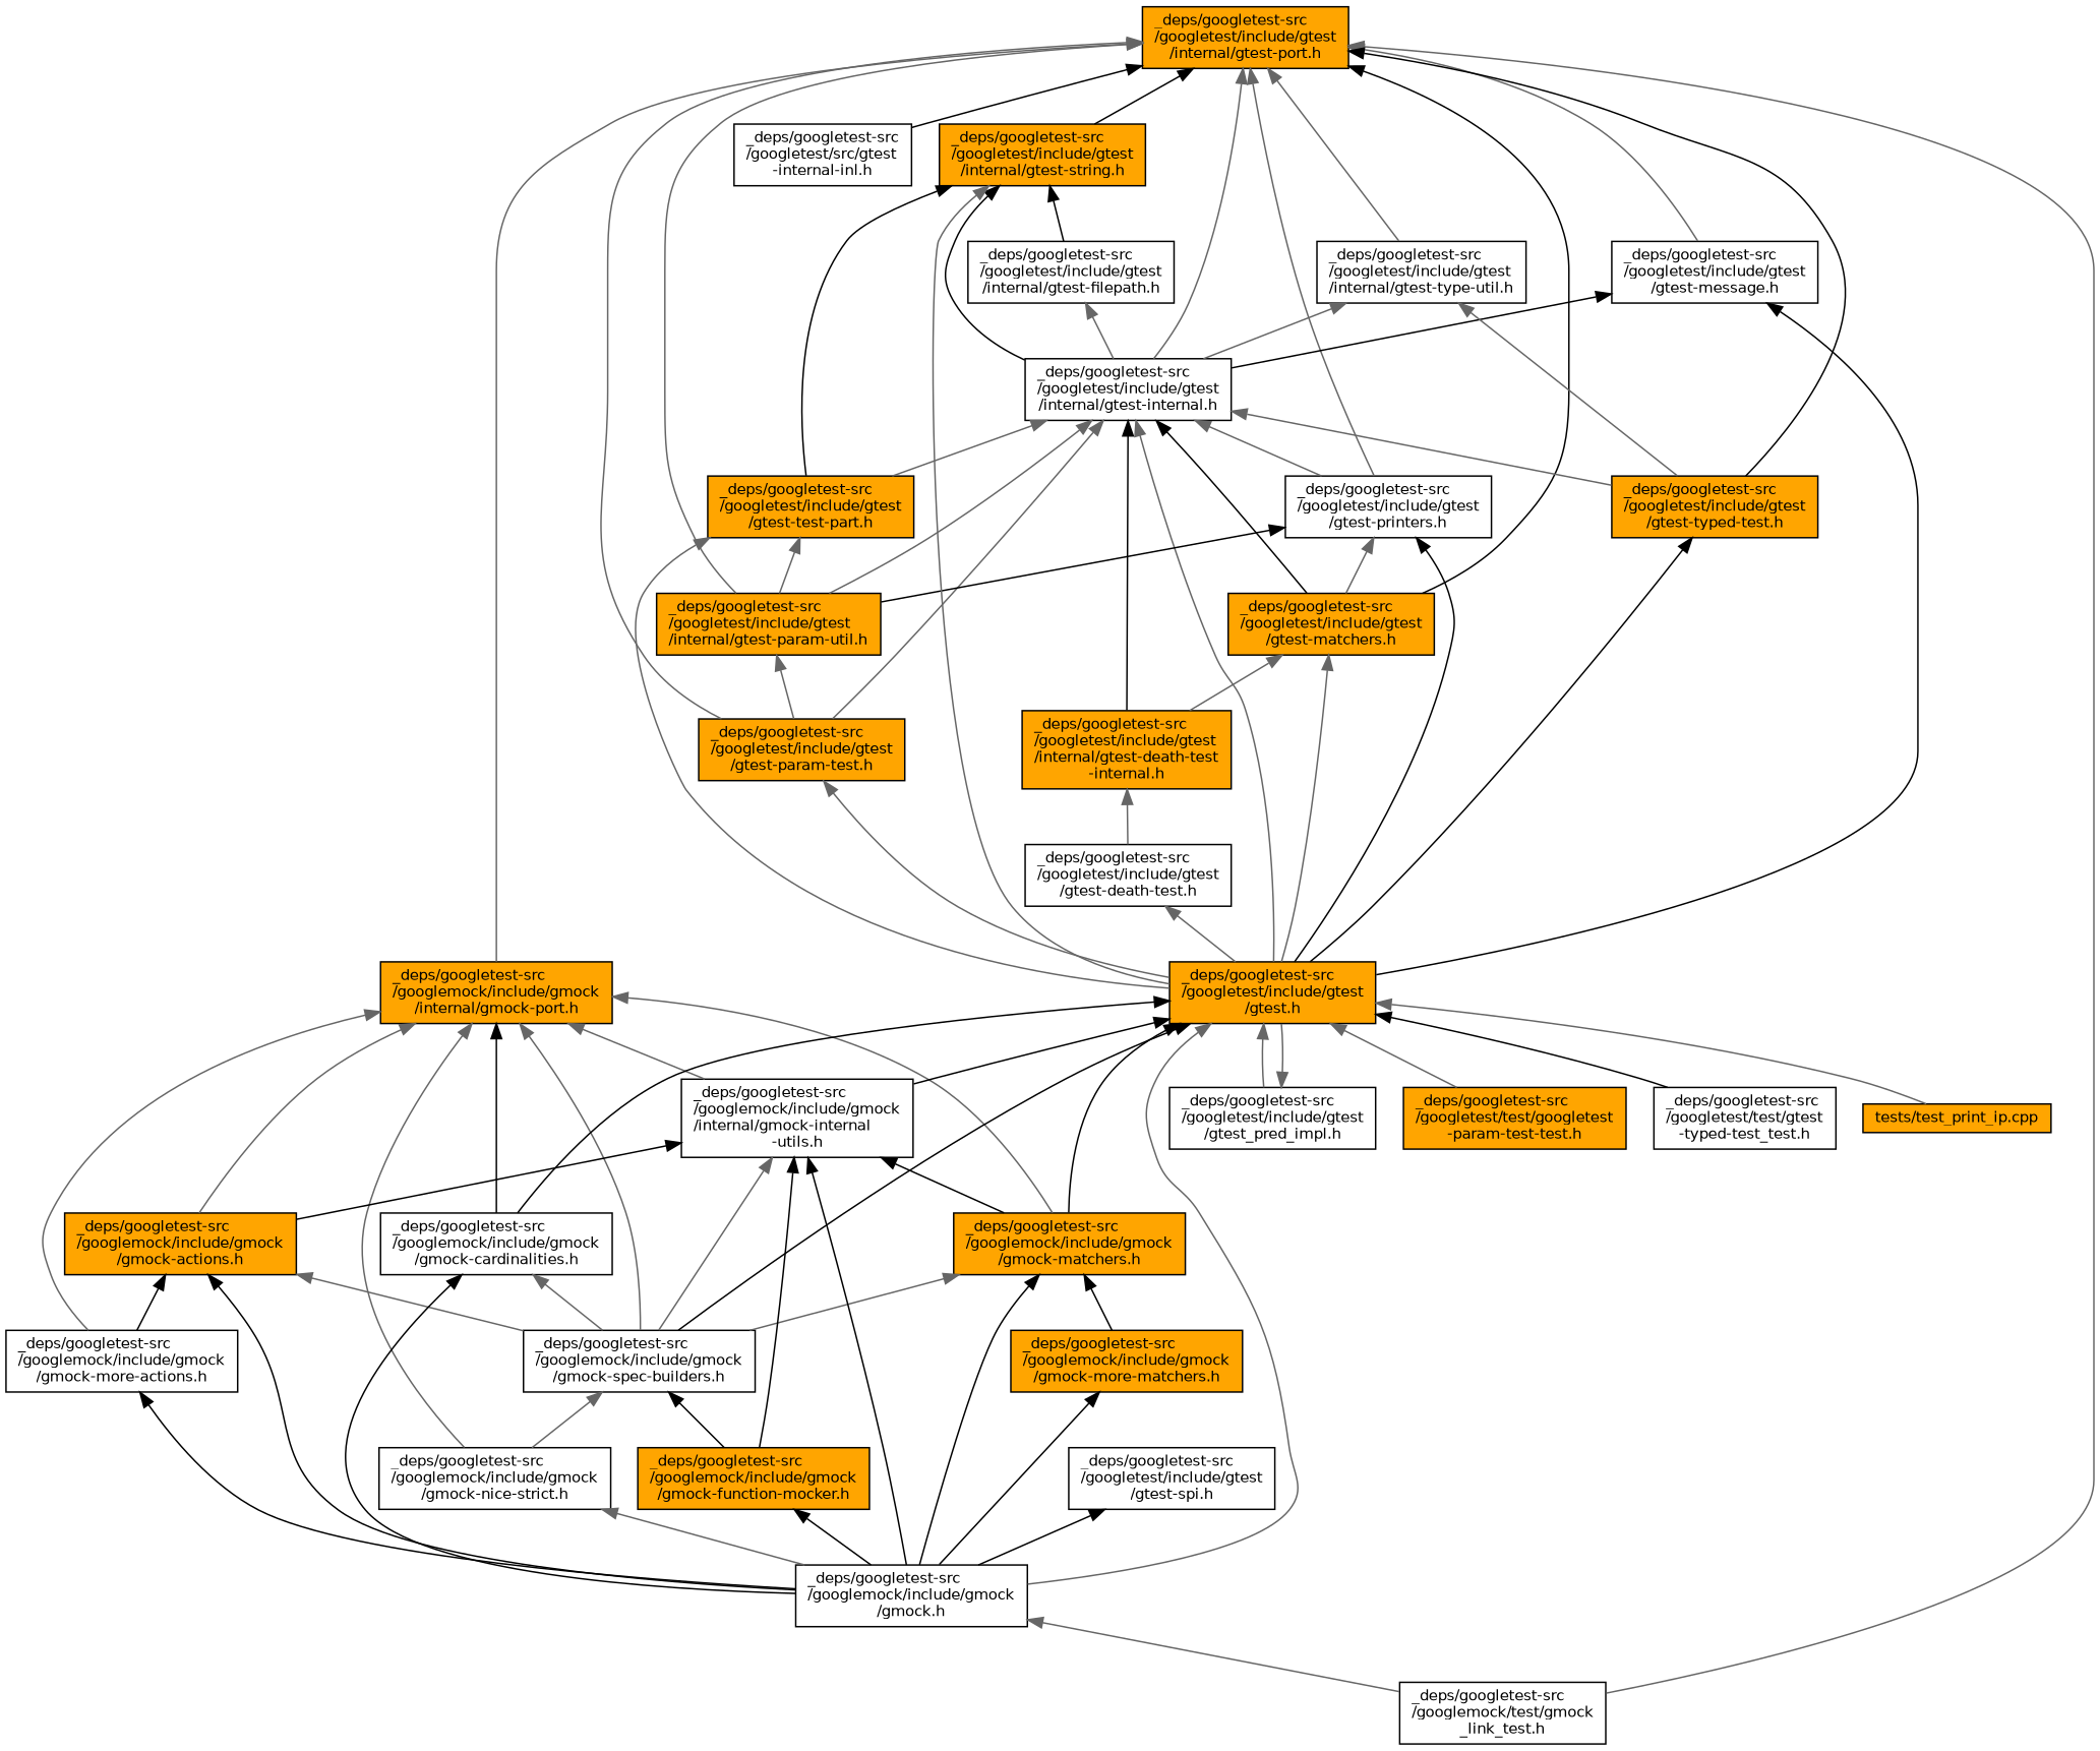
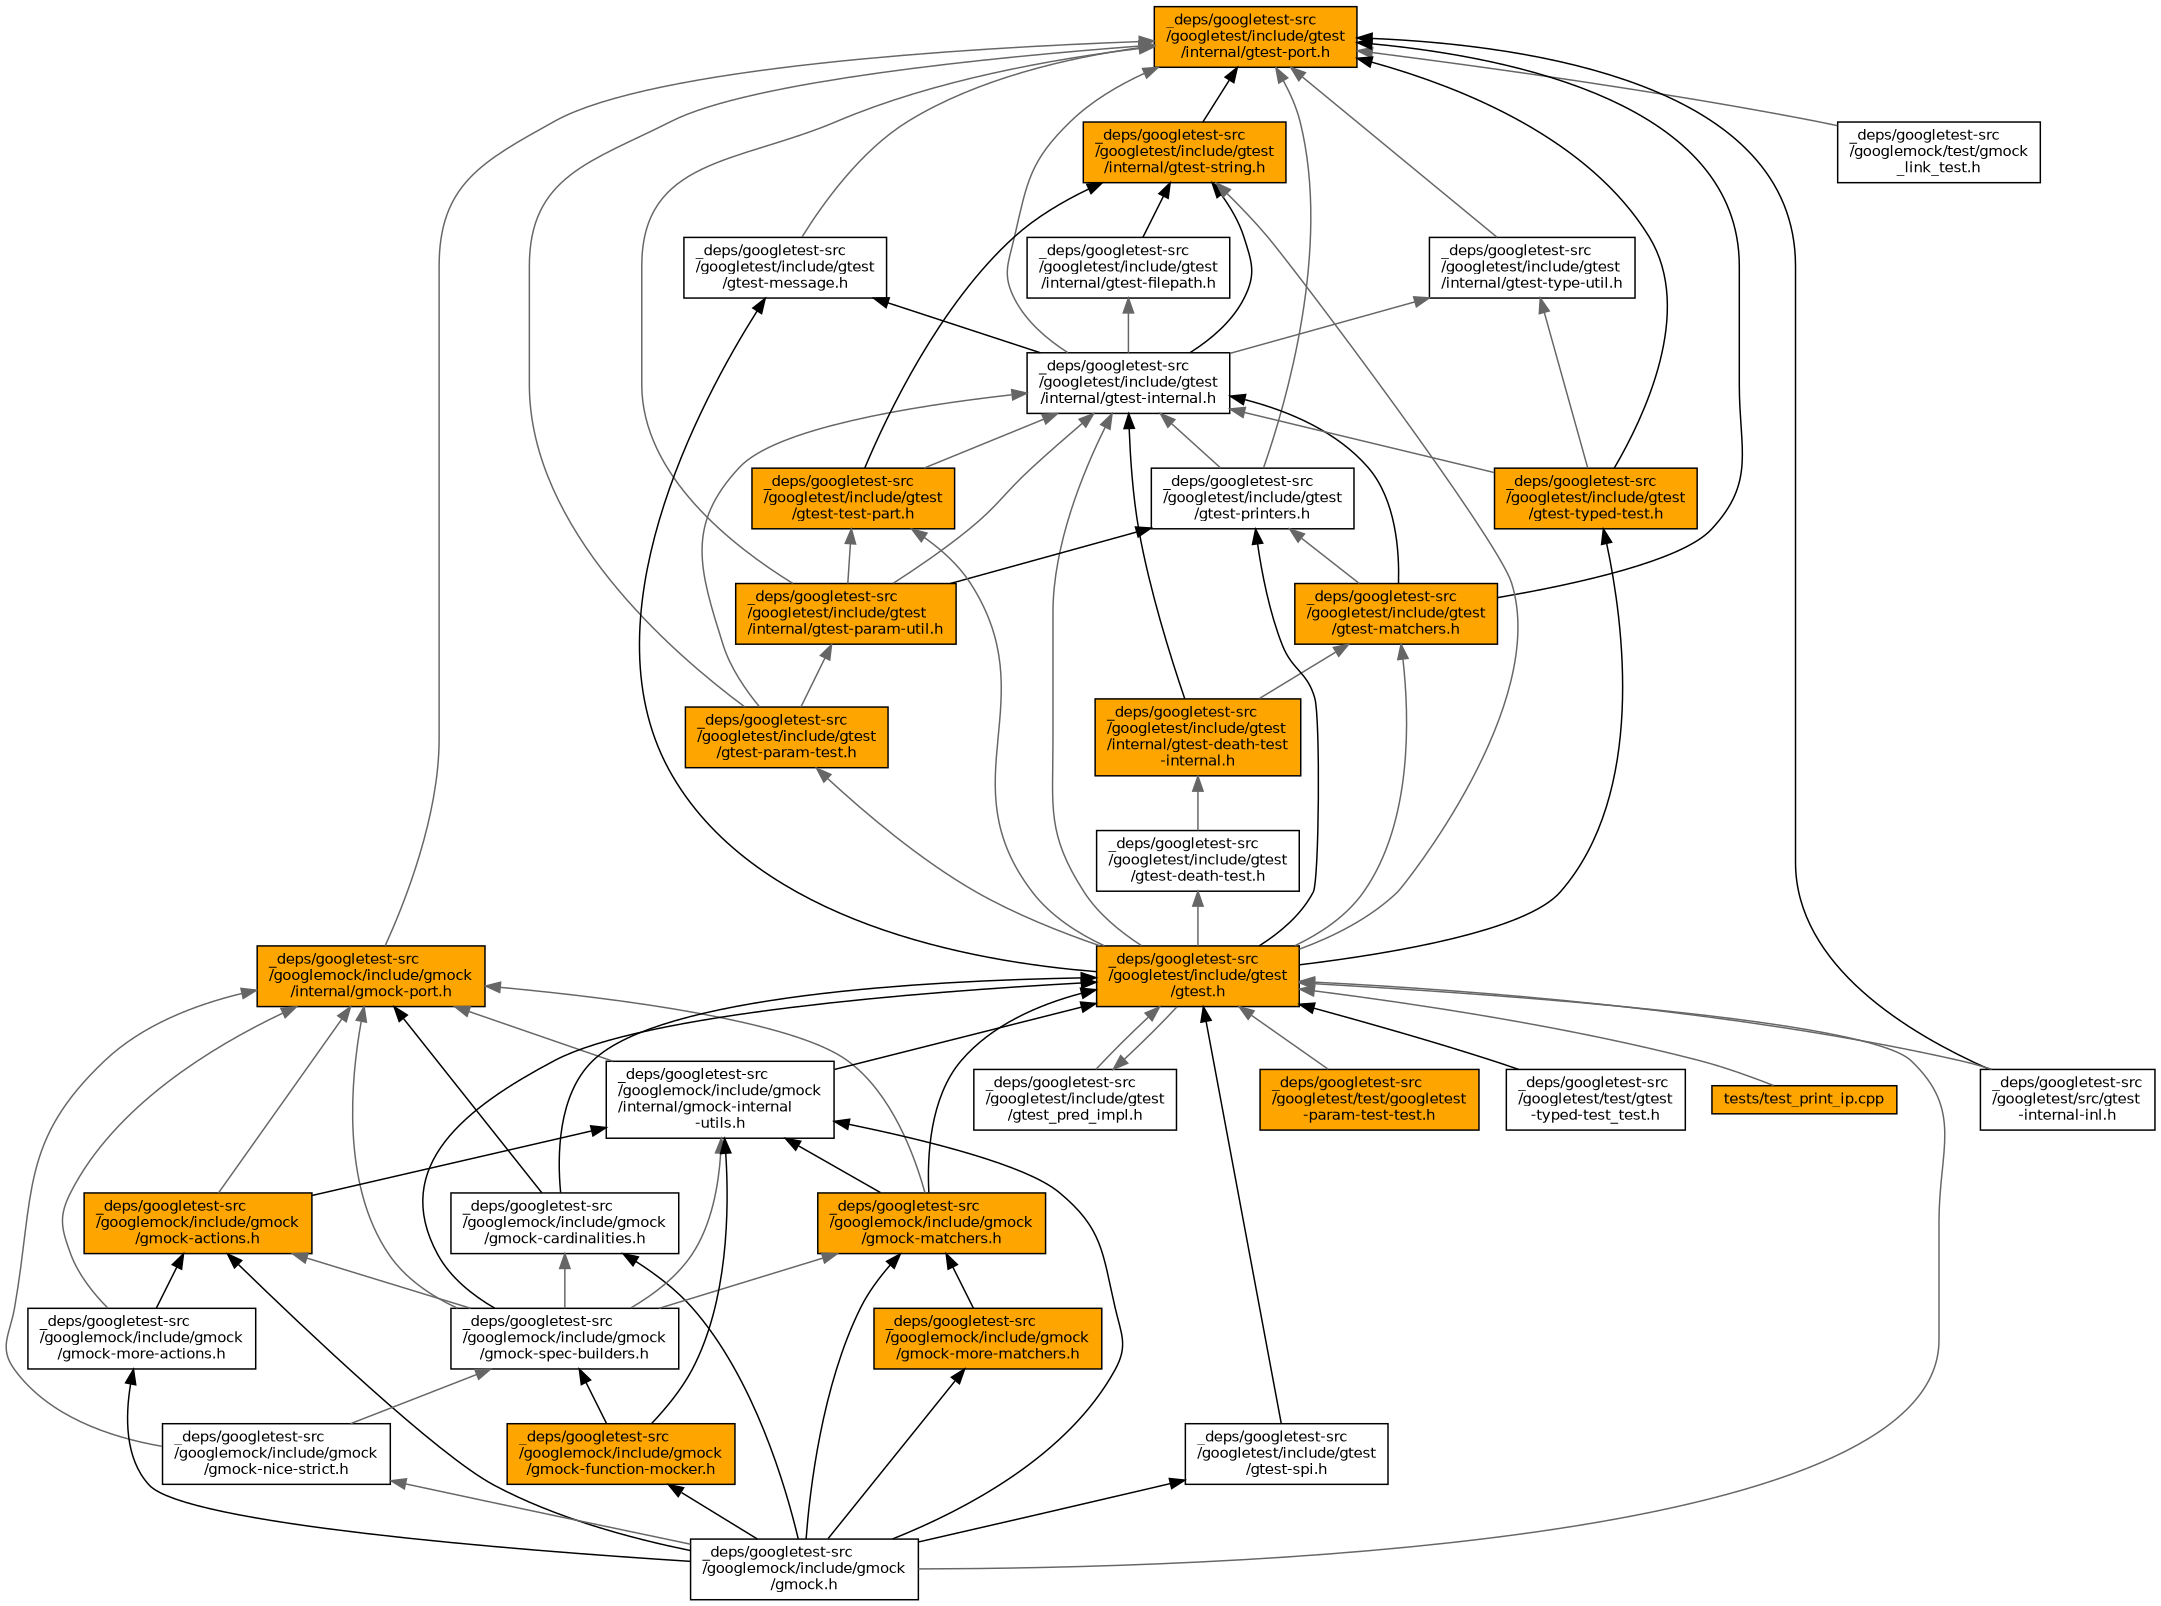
  digraph {
    node [color=black fillcolor=white fontname=Helvetica fontsize=10 shape=record style=filled]
    edge [color=gray40 dir=back fontname=Helvetica fontsize=10 labelfontname=Helvetica labelfontsize=10 style=solid]
    n1 [fillcolor=orange fontcolor=black height=0.2 label="_deps/googletest-src\l/googletest/include/gtest\l/internal/gtest-port.h" width=0.4]
    n2 [fillcolor=orange height=0.2 label="_deps/googletest-src\l/googlemock/include/gmock\l/internal/gmock-port.h" width=0.4]
    n3 [height=0.2 label="_deps/googletest-src\l/googlemock/test/gmock\l_link_test.h" width=0.4]
    n4 [fillcolor=orange height=0.2 label="_deps/googletest-src\l/googletest/include/gtest\l/gtest-matchers.h" width=0.4]
    n5 [height=0.2 label="_deps/googletest-src\l/googletest/src/gtest\l-internal-inl.h" width=0.4]
    n6 [height=0.2 label="_deps/googletest-src\l/googletest/include/gtest\l/gtest-message.h" width=0.4]
    n7 [height=0.2 label="_deps/googletest-src\l/googletest/include/gtest\l/internal/gtest-internal.h" width=0.4]
    n8 [fillcolor=orange height=0.2 label="_deps/googletest-src\l/googletest/include/gtest\l/gtest-param-test.h" width=0.4]
    n9 [height=0.2 label="_deps/googletest-src\l/googletest/include/gtest\l/gtest-printers.h" width=0.4]
    n10 [fillcolor=orange height=0.2 label="_deps/googletest-src\l/googletest/include/gtest\l/internal/gtest-param-util.h" width=0.4]
    n11 [fillcolor=orange height=0.2 label="_deps/googletest-src\l/googletest/include/gtest\l/gtest-typed-test.h" width=0.4]
    n12 [fillcolor=orange height=0.2 label="_deps/googletest-src\l/googletest/include/gtest\l/internal/gtest-string.h" width=0.4]
    n13 [height=0.2 label="_deps/googletest-src\l/googletest/include/gtest\l/internal/gtest-type-util.h" width=0.4]
    n14 [fillcolor=orange height=0.2 label="_deps/googletest-src\l/googlemock/include/gmock\l/gmock-actions.h" width=0.4]
    n15 [height=0.2 label="_deps/googletest-src\l/googlemock/include/gmock\l/gmock-more-actions.h" width=0.4]
    n16 [height=0.2 label="_deps/googletest-src\l/googlemock/include/gmock\l/gmock-spec-builders.h" width=0.4]
    n17 [height=0.2 label="_deps/googletest-src\l/googlemock/include/gmock\l/gmock-nice-strict.h" width=0.4]
    n18 [height=0.2 label="_deps/googletest-src\l/googlemock/include/gmock\l/gmock-cardinalities.h" width=0.4]
    n19 [fillcolor=orange height=0.2 label="_deps/googletest-src\l/googlemock/include/gmock\l/gmock-matchers.h" width=0.4]
    n20 [height=0.2 label="_deps/googletest-src\l/googlemock/include/gmock\l/internal/gmock-internal\l-utils.h" width=0.4]
    n21 [fillcolor=orange height=0.2 label="_deps/googletest-src\l/googletest/include/gtest\l/gtest.h" width=0.4]
    n22 [fillcolor=orange height=0.2 label="_deps/googletest-src\l/googletest/include/gtest\l/internal/gtest-death-test\l-internal.h" width=0.4]
    n23 [fillcolor=orange height=0.2 label="_deps/googletest-src\l/googletest/include/gtest\l/gtest-test-part.h" width=0.4]
    n24 [height=0.2 label="_deps/googletest-src\l/googletest/include/gtest\l/internal/gtest-filepath.h" width=0.4]
    n25 [height=0.2 label="_deps/googletest-src\l/googlemock/include/gmock\l/gmock.h" width=0.4]
    n26 [fillcolor=orange height=0.2 label="_deps/googletest-src\l/googlemock/include/gmock\l/gmock-function-mocker.h" width=0.4]
    n27 [fillcolor=orange height=0.2 label="_deps/googletest-src\l/googlemock/include/gmock\l/gmock-more-matchers.h" width=0.4]
    n28 [height=0.2 label="_deps/googletest-src\l/googletest/include/gtest\l/gtest-spi.h" width=0.4]
    n29 [height=0.2 label="_deps/googletest-src\l/googletest/include/gtest\l/gtest_pred_impl.h" width=0.4]
    n30 [fillcolor=orange height=0.2 label="_deps/googletest-src\l/googletest/test/googletest\l-param-test-test.h" width=0.4]
    n31 [height=0.2 label="_deps/googletest-src\l/googletest/test/gtest\l-typed-test_test.h" width=0.4]
    n32 [fillcolor=orange height=0.2 label="tests/test_print_ip.cpp" width=0.4]
    n33 [height=0.2 label="_deps/googletest-src\l/googletest/include/gtest\l/gtest-death-test.h" width=0.4]
    n1 -> n2
    n1 -> n3
    n1 -> n4 [color=black]
    n1 -> n5 [color=black]
    n1 -> n6
    n1 -> n7
    n1 -> n8
    n1 -> n9
    n1 -> n10
    n1 -> n11 [color=black]
    n1 -> n12 [color=black]
    n1 -> n13
    n2 -> n14
    n2 -> n15
    n2 -> n16
    n2 -> n17
    n2 -> n18 [color=black]
    n2 -> n19
    n2 -> n20
    n4 -> n21
    n4 -> n22
    n6 -> n7 [color=black]
    n6 -> n21 [color=black]
    n7 -> n4 [color=black]
    n7 -> n8
    n7 -> n9
    n7 -> n10
    n7 -> n11
    n7 -> n21
    n7 -> n22 [color=black]
    n7 -> n23
    n8 -> n21
    n9 -> n4
    n9 -> n10 [color=black]
    n9 -> n21 [color=black]
    n10 -> n8
    n11 -> n21 [color=black]
    n12 -> n7 [color=black]
    n12 -> n21
    n12 -> n23 [color=black]
    n12 -> n24 [color=black]
    n13 -> n7
    n13 -> n11
    n14 -> n15 [color=black]
    n14 -> n16
    n14 -> n25 [color=black]
    n15 -> n25 [color=black]
    n16 -> n17
    n16 -> n26 [color=black]
    n17 -> n25
    n18 -> n16
    n18 -> n25 [color=black]
    n19 -> n16
    n19 -> n25 [color=black]
    n19 -> n27 [color=black]
    n20 -> n14 [color=black]
    n20 -> n16
    n20 -> n19 [color=black]
    n20 -> n25 [color=black]
    n20 -> n26 [color=black]
+   n21 -> n5
    n21 -> n16 [color=black]
    n21 -> n18 [color=black]
    n21 -> n19 [color=black]
    n21 -> n20 [color=black]
    n21 -> n25
+   n21 -> n28 [color=black]
    n21 -> n29
    n21 -> n30
    n21 -> n31 [color=black]
    n21 -> n32
    n22 -> n33
    n23 -> n10
    n23 -> n21
    n24 -> n7
-   n25 -> n3
    n26 -> n25 [color=black]
    n27 -> n25 [color=black]
    n28 -> n25 [color=black]
    n29 -> n21
    n33 -> n21
  }
